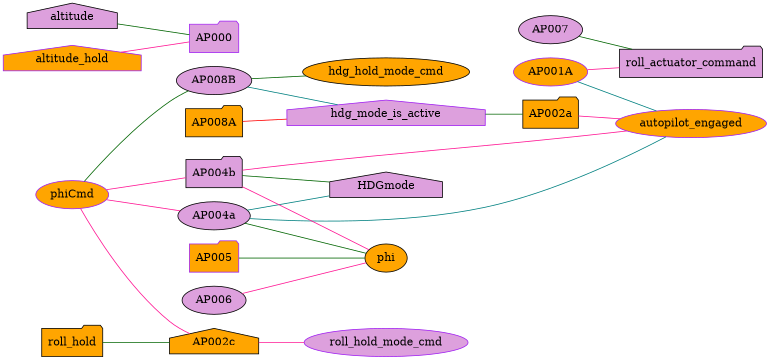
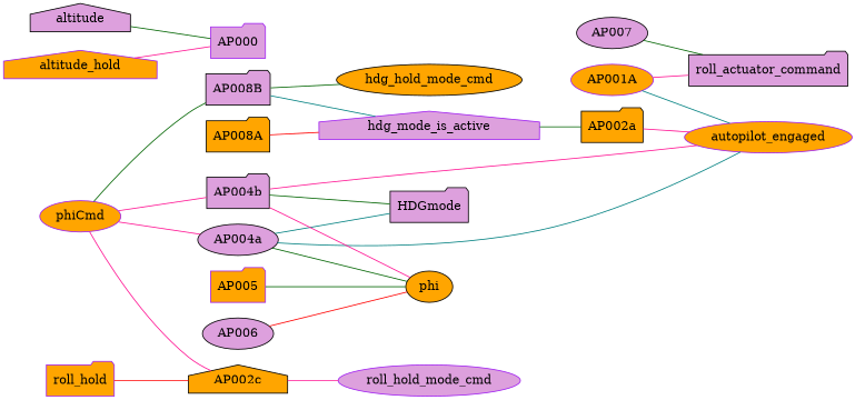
  strict graph {
    rankdir=LR
    node [color=black fillcolor=plum shape=ellipse style=filled]
    edge [color=deeppink]
    roll_actuator_command [shape=folder]
    AP007
    phiCmd [color=purple fillcolor=orange]
-   AP008B
+   AP008B [shape=folder]
    AP004a
    AP004b [shape=folder]
    AP002c [fillcolor=orange shape=house]
    hdg_mode_is_active [color=purple shape=house]
    hdg_hold_mode_cmd [fillcolor=orange]
    phi [fillcolor=orange]
-   HDGmode [shape=house]
+   HDGmode [shape=folder]
    autopilot_engaged [color=purple fillcolor=orange]
    roll_hold_mode_cmd [color=purple]
    AP002a [fillcolor=orange shape=folder]
    altitude [shape=house]
    AP000 [color=purple shape=folder]
    AP008A [fillcolor=orange shape=folder]
    AP006
    AP005 [color=purple fillcolor=orange shape=folder]
-   roll_hold [fillcolor=orange shape=folder]
+   roll_hold [color=purple fillcolor=orange shape=folder]
    altitude_hold [color=purple fillcolor=orange shape=house]
    AP001A [color=purple fillcolor=orange]
    AP007 -- roll_actuator_command [color=darkgreen]
    phiCmd -- AP008B [color=darkgreen]
    phiCmd -- AP004a
    phiCmd -- AP004b
    phiCmd -- AP002c
    AP008B -- hdg_mode_is_active [color=teal]
    AP008B -- hdg_hold_mode_cmd [color=darkgreen]
    AP004a -- phi [color=darkgreen]
    AP004a -- HDGmode [color=teal]
    AP004a -- autopilot_engaged [color=teal]
    AP004b -- phi
    AP004b -- HDGmode [color=darkgreen]
    AP004b -- autopilot_engaged
    AP002c -- roll_hold_mode_cmd
    hdg_mode_is_active -- AP002a [color=darkgreen]
    AP002a -- autopilot_engaged
    altitude -- AP000 [color=darkgreen]
    AP008A -- hdg_mode_is_active [color=red]
-   AP006 -- phi
+   AP006 -- phi [color=red]
    AP005 -- phi [color=darkgreen]
-   roll_hold -- AP002c [color=darkgreen]
+   roll_hold -- AP002c [color=red]
    altitude_hold -- AP000
    AP001A -- roll_actuator_command
    AP001A -- autopilot_engaged [color=teal]
  }
